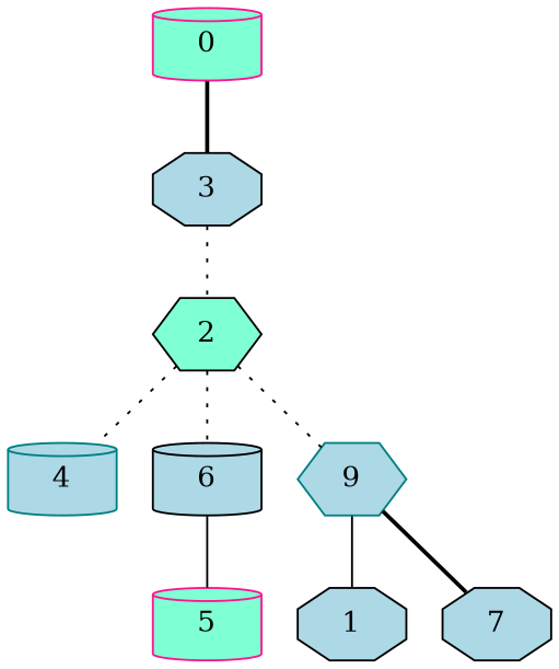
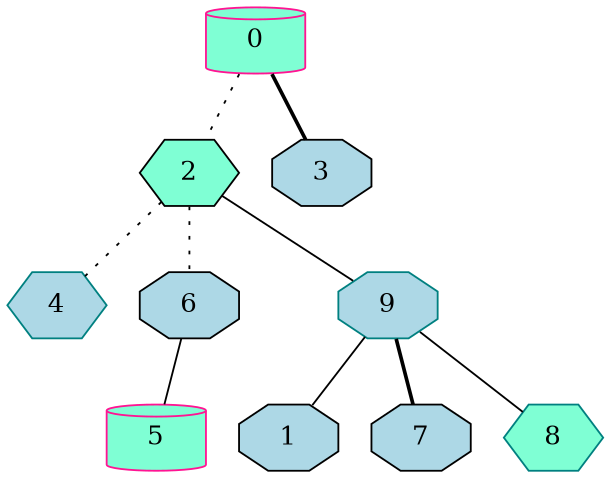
  graph {
    node [color=black fillcolor=lightblue shape=hexagon style=filled]
    edge [style=dotted]
    1 [shape=octagon]
    2 [fillcolor=aquamarine]
-   4 [color=teal shape=cylinder]
-   6 [shape=cylinder]
-   9 [color=teal]
+   4 [color=teal]
+   6 [shape=octagon]
+   9 [color=teal shape=octagon]
    5 [color=deeppink fillcolor=aquamarine shape=cylinder]
    7 [shape=octagon]
+   8 [color=teal fillcolor=aquamarine]
    3 [shape=octagon]
    0 [color=deeppink fillcolor=aquamarine shape=cylinder]
    2 -- 4
    2 -- 6
-   2 -- 9
+   2 -- 9 [style=solid]
    6 -- 5 [style=solid]
    9 -- 1 [style=solid]
    9 -- 7 [style=bold]
-   3 -- 2
+   9 -- 8 [style=solid]
+   0 -- 2
    0 -- 3 [style=bold]
  }
